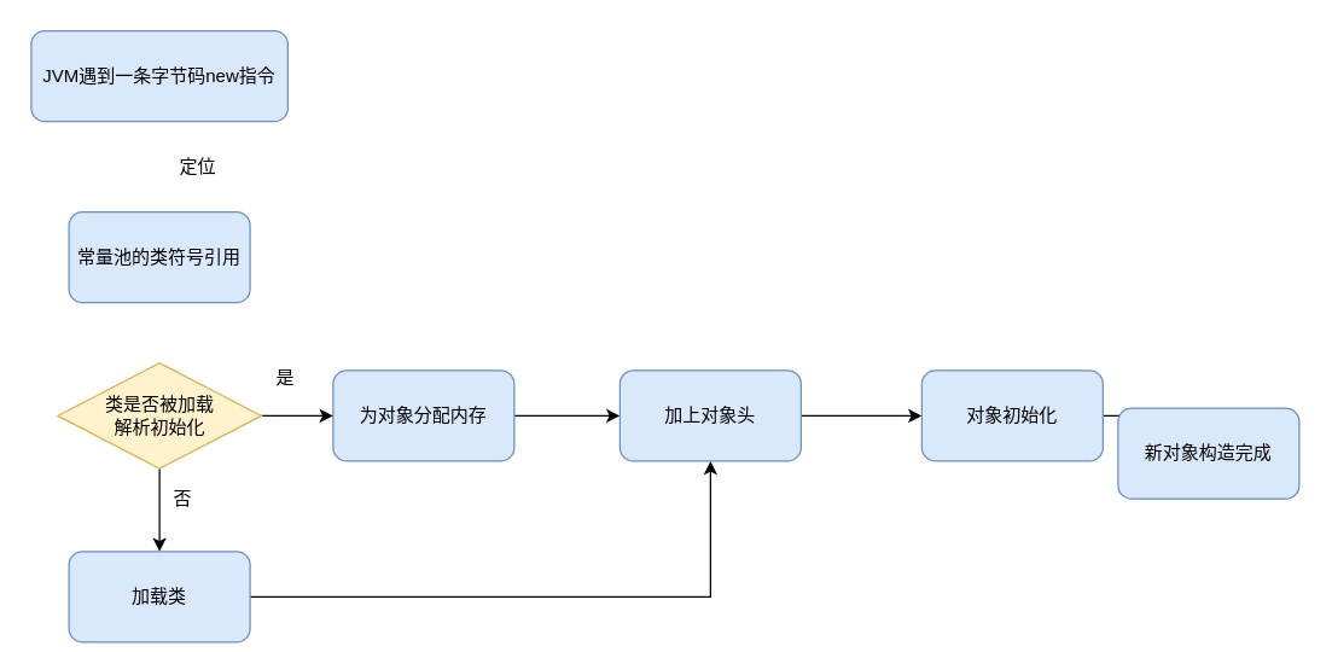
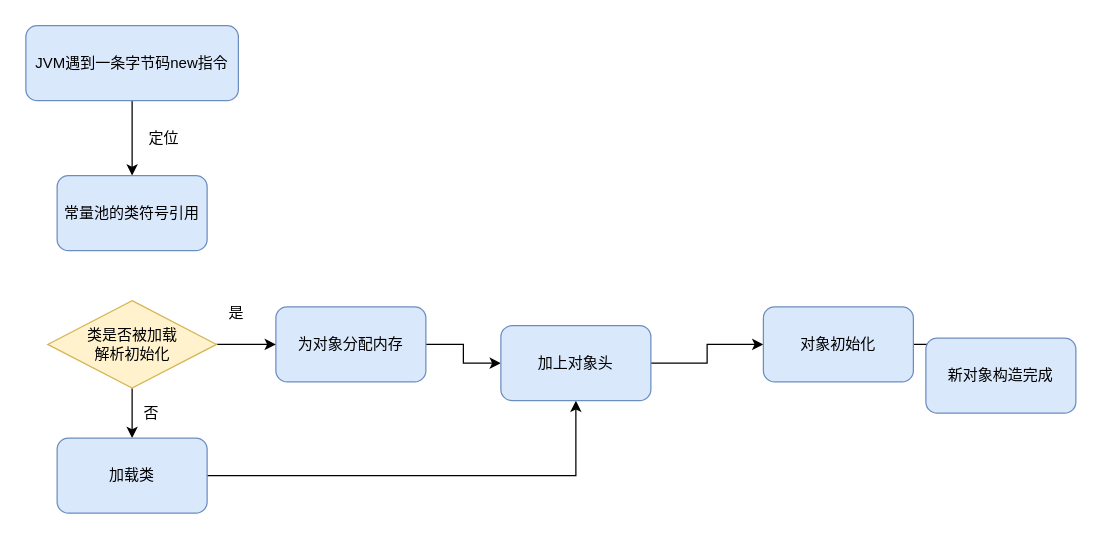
  <mxCell id="0" />
  <mxCell id="1" parent="0" />
+ <mxCell id="2" style="edgeStyle=orthogonalEdgeStyle;rounded=0;orthogonalLoop=1;jettySize=auto;html=1;exitX=0.5;exitY=1;exitDx=0;exitDy=0;entryX=0.5;entryY=0;entryDx=0;entryDy=0;" edge="1" parent="1" source="3" target="4"><mxGeometry relative="1" as="geometry" /></mxCell>
  <mxCell id="3" value="JVM遇到一条字节码new指令" style="rounded=1;whiteSpace=wrap;html=1;fillColor=#dae8fc;strokeColor=#6c8ebf;" vertex="1" parent="1"><mxGeometry x="20" y="20" width="170" height="60" as="geometry" /></mxCell>
  <mxCell id="4" value="常量池的类符号引用" style="rounded=1;whiteSpace=wrap;html=1;fillColor=#dae8fc;strokeColor=#6c8ebf;" vertex="1" parent="1"><mxGeometry x="45" y="140" width="120" height="60" as="geometry" /></mxCell>
  <mxCell id="5" value="定位" style="text;html=1;align=center;verticalAlign=middle;resizable=0;points=[];autosize=1;strokeColor=none;fillColor=none;" vertex="1" parent="1"><mxGeometry x="110" y="100" width="40" height="20" as="geometry" /></mxCell>
  <mxCell id="6" style="edgeStyle=orthogonalEdgeStyle;rounded=0;orthogonalLoop=1;jettySize=auto;html=1;exitX=1;exitY=0.5;exitDx=0;exitDy=0;entryX=0;entryY=0.5;entryDx=0;entryDy=0;" edge="1" parent="1" source="7" target="15"><mxGeometry relative="1" as="geometry" /></mxCell>
  <mxCell id="7" value="为对象分配内存" style="rounded=1;whiteSpace=wrap;html=1;fillColor=#dae8fc;strokeColor=#6c8ebf;" vertex="1" parent="1"><mxGeometry x="220" y="245" width="120" height="60" as="geometry" /></mxCell>
  <mxCell id="8" style="edgeStyle=orthogonalEdgeStyle;rounded=0;orthogonalLoop=1;jettySize=auto;html=1;" edge="1" parent="1" source="10" target="7"><mxGeometry relative="1" as="geometry" /></mxCell>
  <mxCell id="9" style="edgeStyle=orthogonalEdgeStyle;rounded=0;orthogonalLoop=1;jettySize=auto;html=1;exitX=0.5;exitY=1;exitDx=0;exitDy=0;entryX=0.5;entryY=0;entryDx=0;entryDy=0;" edge="1" parent="1" source="10" target="13"><mxGeometry relative="1" as="geometry" /></mxCell>
  <mxCell id="10" value="类是否被加载&lt;br&gt;解析初始化" style="rhombus;whiteSpace=wrap;html=1;fillColor=#fff2cc;strokeColor=#d6b656;" vertex="1" parent="1"><mxGeometry x="37.5" y="240" width="135" height="70" as="geometry" /></mxCell>
  <mxCell id="11" value="是" style="text;html=1;align=center;verticalAlign=middle;resizable=0;points=[];autosize=1;strokeColor=none;fillColor=none;" vertex="1" parent="1"><mxGeometry x="172.5" y="240" width="30" height="20" as="geometry" /></mxCell>
  <mxCell id="12" style="edgeStyle=orthogonalEdgeStyle;rounded=0;orthogonalLoop=1;jettySize=auto;html=1;exitX=1;exitY=0.5;exitDx=0;exitDy=0;" edge="1" parent="1" source="13" target="15"><mxGeometry relative="1" as="geometry"><mxPoint x="190" y="280" as="targetPoint" /></mxGeometry></mxCell>
- <mxCell id="13" value="加载类" style="rounded=1;whiteSpace=wrap;html=1;fillColor=#dae8fc;strokeColor=#6c8ebf;" vertex="1" parent="1"><mxGeometry x="45" y="365" width="120" height="60" as="geometry" /></mxCell>
+ <mxCell id="13" value="加载类" style="rounded=1;whiteSpace=wrap;html=1;fillColor=#dae8fc;strokeColor=#6c8ebf;" vertex="1" parent="1"><mxGeometry x="45" y="350" width="120" height="60" as="geometry" /></mxCell>
  <mxCell id="14" style="edgeStyle=orthogonalEdgeStyle;rounded=0;orthogonalLoop=1;jettySize=auto;html=1;entryX=0;entryY=0.5;entryDx=0;entryDy=0;" edge="1" parent="1" source="15" target="17"><mxGeometry relative="1" as="geometry" /></mxCell>
- <mxCell id="15" value="加上对象头" style="rounded=1;whiteSpace=wrap;html=1;fillColor=#dae8fc;strokeColor=#6c8ebf;" vertex="1" parent="1"><mxGeometry x="410" y="245" width="120" height="60" as="geometry" /></mxCell>
+ <mxCell id="15" value="加上对象头" style="rounded=1;whiteSpace=wrap;html=1;fillColor=#dae8fc;strokeColor=#6c8ebf;" vertex="1" parent="1"><mxGeometry x="400" y="260" width="120" height="60" as="geometry" /></mxCell>
  <mxCell id="16" value="" style="edgeStyle=orthogonalEdgeStyle;rounded=0;orthogonalLoop=1;jettySize=auto;html=1;" edge="1" parent="1" source="17" target="18"><mxGeometry relative="1" as="geometry" /></mxCell>
  <mxCell id="17" value="对象初始化" style="rounded=1;whiteSpace=wrap;html=1;fillColor=#dae8fc;strokeColor=#6c8ebf;" vertex="1" parent="1"><mxGeometry x="610" y="245" width="120" height="60" as="geometry" /></mxCell>
  <mxCell id="18" value="新对象构造完成" style="rounded=1;whiteSpace=wrap;html=1;fillColor=#dae8fc;strokeColor=#6c8ebf;" vertex="1" parent="1"><mxGeometry x="740" y="270" width="120" height="60" as="geometry" /></mxCell>
  <mxCell id="19" value="否" style="text;html=1;align=center;verticalAlign=middle;resizable=0;points=[];autosize=1;strokeColor=none;fillColor=none;" vertex="1" parent="1"><mxGeometry x="105" y="320" width="30" height="20" as="geometry" /></mxCell>
